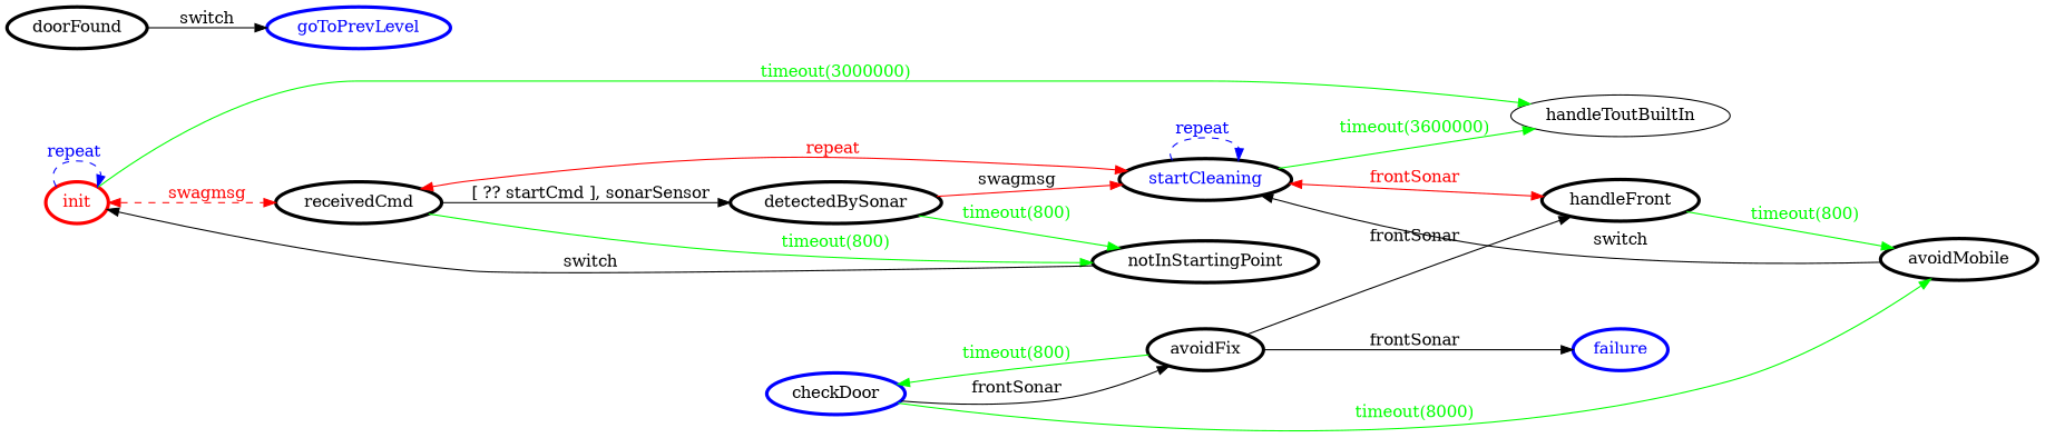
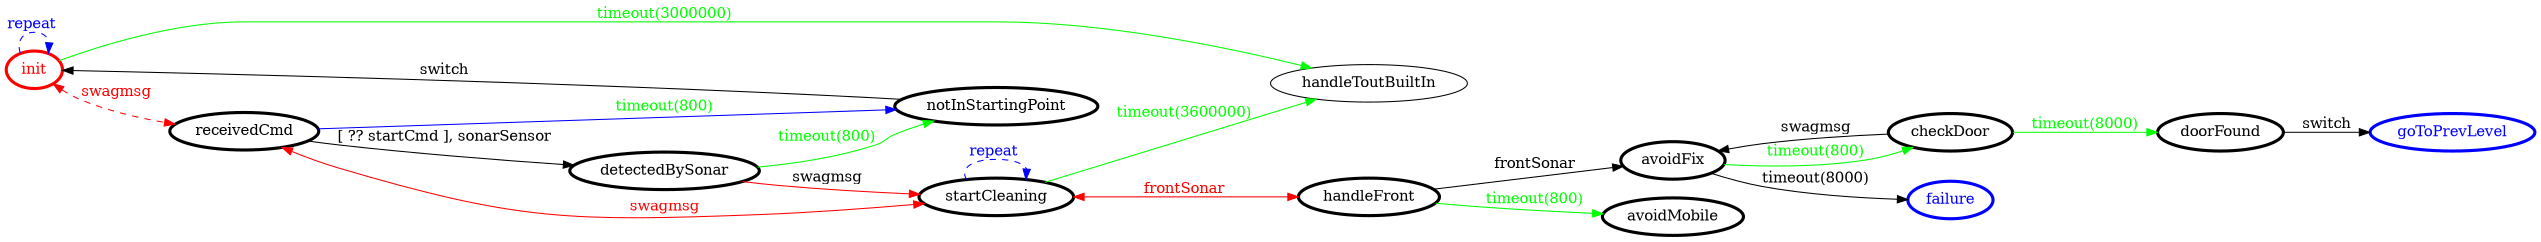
  digraph {
    rankdir=LR
    node [color=black fontcolor=black penwidth=3]
    edge [color=green fontcolor=black]
    init [color=red fontcolor=red]
    receivedCmd
    handleToutBuiltIn [color="" fontcolor="" penwidth=""]
    notInStartingPoint
    detectedBySonar
    avoidFix
-   checkDoor [color=blue]
+   checkDoor
    failure [color=blue fontcolor=blue]
    doorFound
    handleFront
    avoidMobile
-   startCleaning [fontcolor=blue]
+   startCleaning
    goToPrevLevel [color=blue fontcolor=blue]
    init -> init [color=blue fontcolor=blue label="repeat " style=dashed]
    init -> receivedCmd [color=red dir=both fontcolor=red label=swagmsg style=dashed]
    init -> handleToutBuiltIn [fontcolor=green label="timeout(3000000)"]
-   receivedCmd -> notInStartingPoint [fontcolor=green label="timeout(800)"]
+   receivedCmd -> notInStartingPoint [color=blue fontcolor=green label="timeout(800)"]
    receivedCmd -> detectedBySonar [color=black label="[ ?? startCmd ], sonarSensor"]
    notInStartingPoint -> init [color=black label=switch]
    detectedBySonar -> notInStartingPoint [fontcolor=green label="timeout(800)"]
    detectedBySonar -> startCleaning [color=red label=swagmsg]
    avoidFix -> checkDoor [fontcolor=green label="timeout(800)"]
-   avoidFix -> failure [color=black label=frontSonar]
-   checkDoor -> avoidFix [color=black label=frontSonar]
-   checkDoor -> avoidMobile [fontcolor=green label="timeout(8000)"]
+   avoidFix -> failure [color=black label="timeout(8000)"]
+   checkDoor -> avoidFix [color=black label=swagmsg]
+   checkDoor -> doorFound [fontcolor=green label="timeout(8000)"]
    doorFound -> goToPrevLevel [color=black label=switch]
-   avoidFix -> handleFront [color=black label=frontSonar]
+   handleFront -> avoidFix [color=black label=frontSonar]
    handleFront -> avoidMobile [fontcolor=green label="timeout(800)"]
-   avoidMobile -> startCleaning [color=black label=switch]
-   startCleaning -> receivedCmd [color=red dir=both fontcolor=red label="repeat "]
+   startCleaning -> receivedCmd [color=red dir=both fontcolor=red label=swagmsg]
    startCleaning -> handleToutBuiltIn [fontcolor=green label="timeout(3600000)"]
    startCleaning -> handleFront [color=red dir=both fontcolor=red label=frontSonar]
    startCleaning -> startCleaning [color=blue fontcolor=blue label="repeat " style=dashed]
  }
